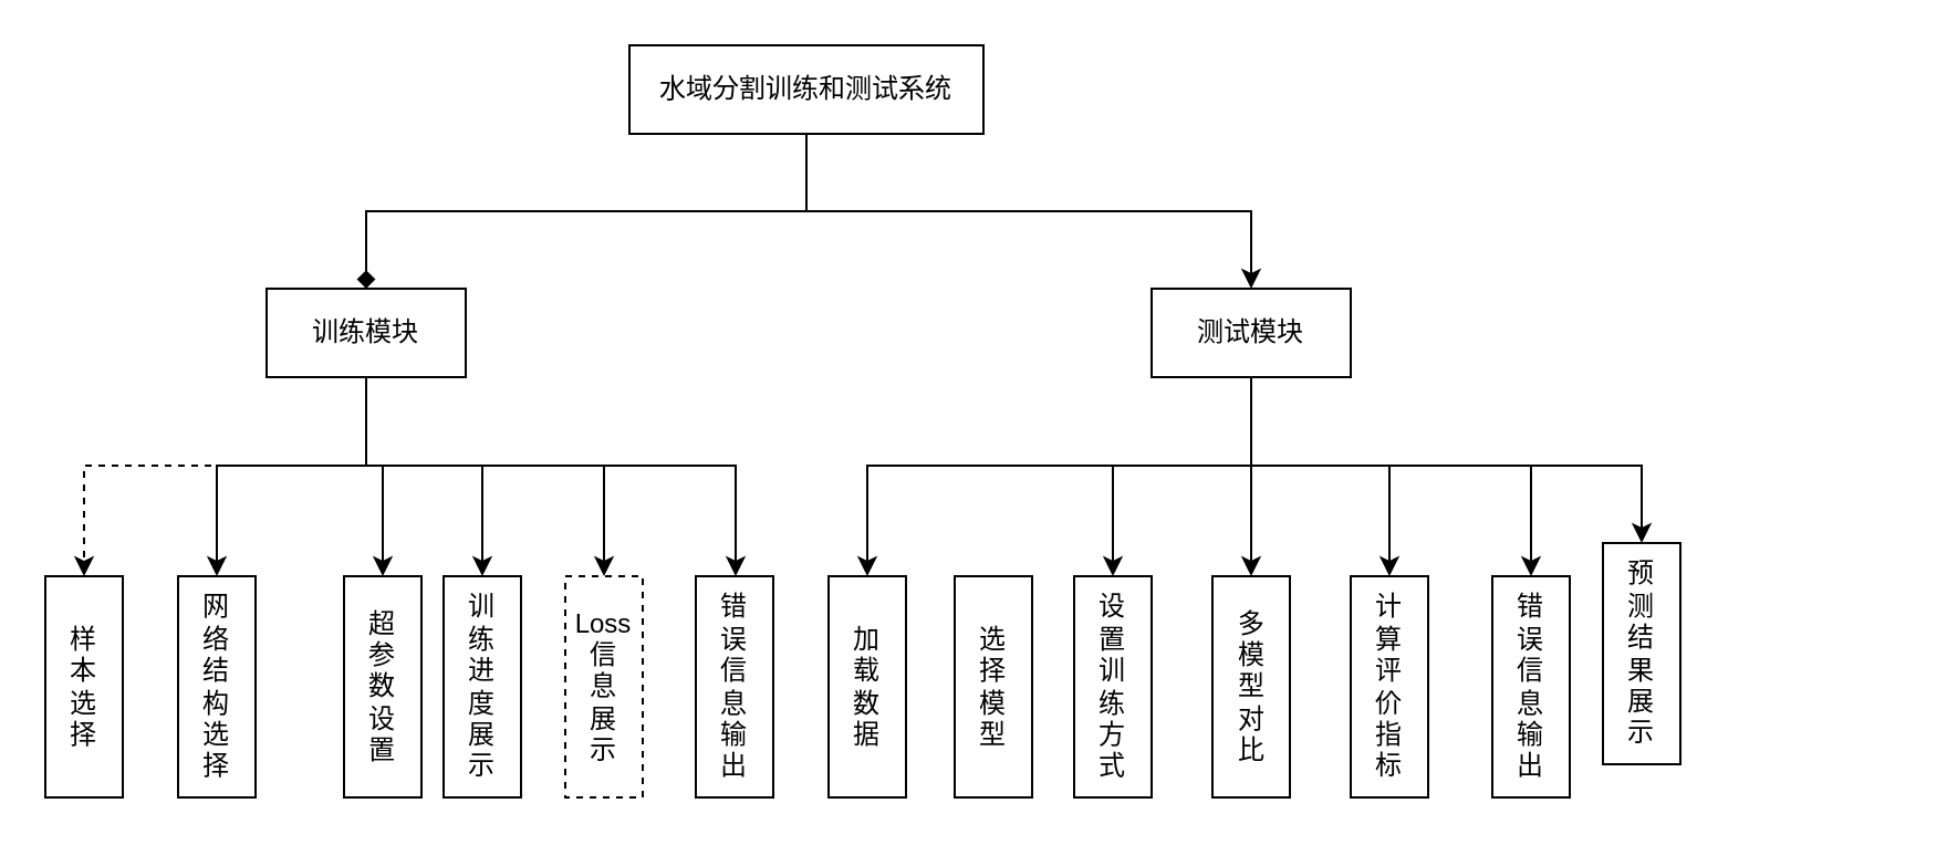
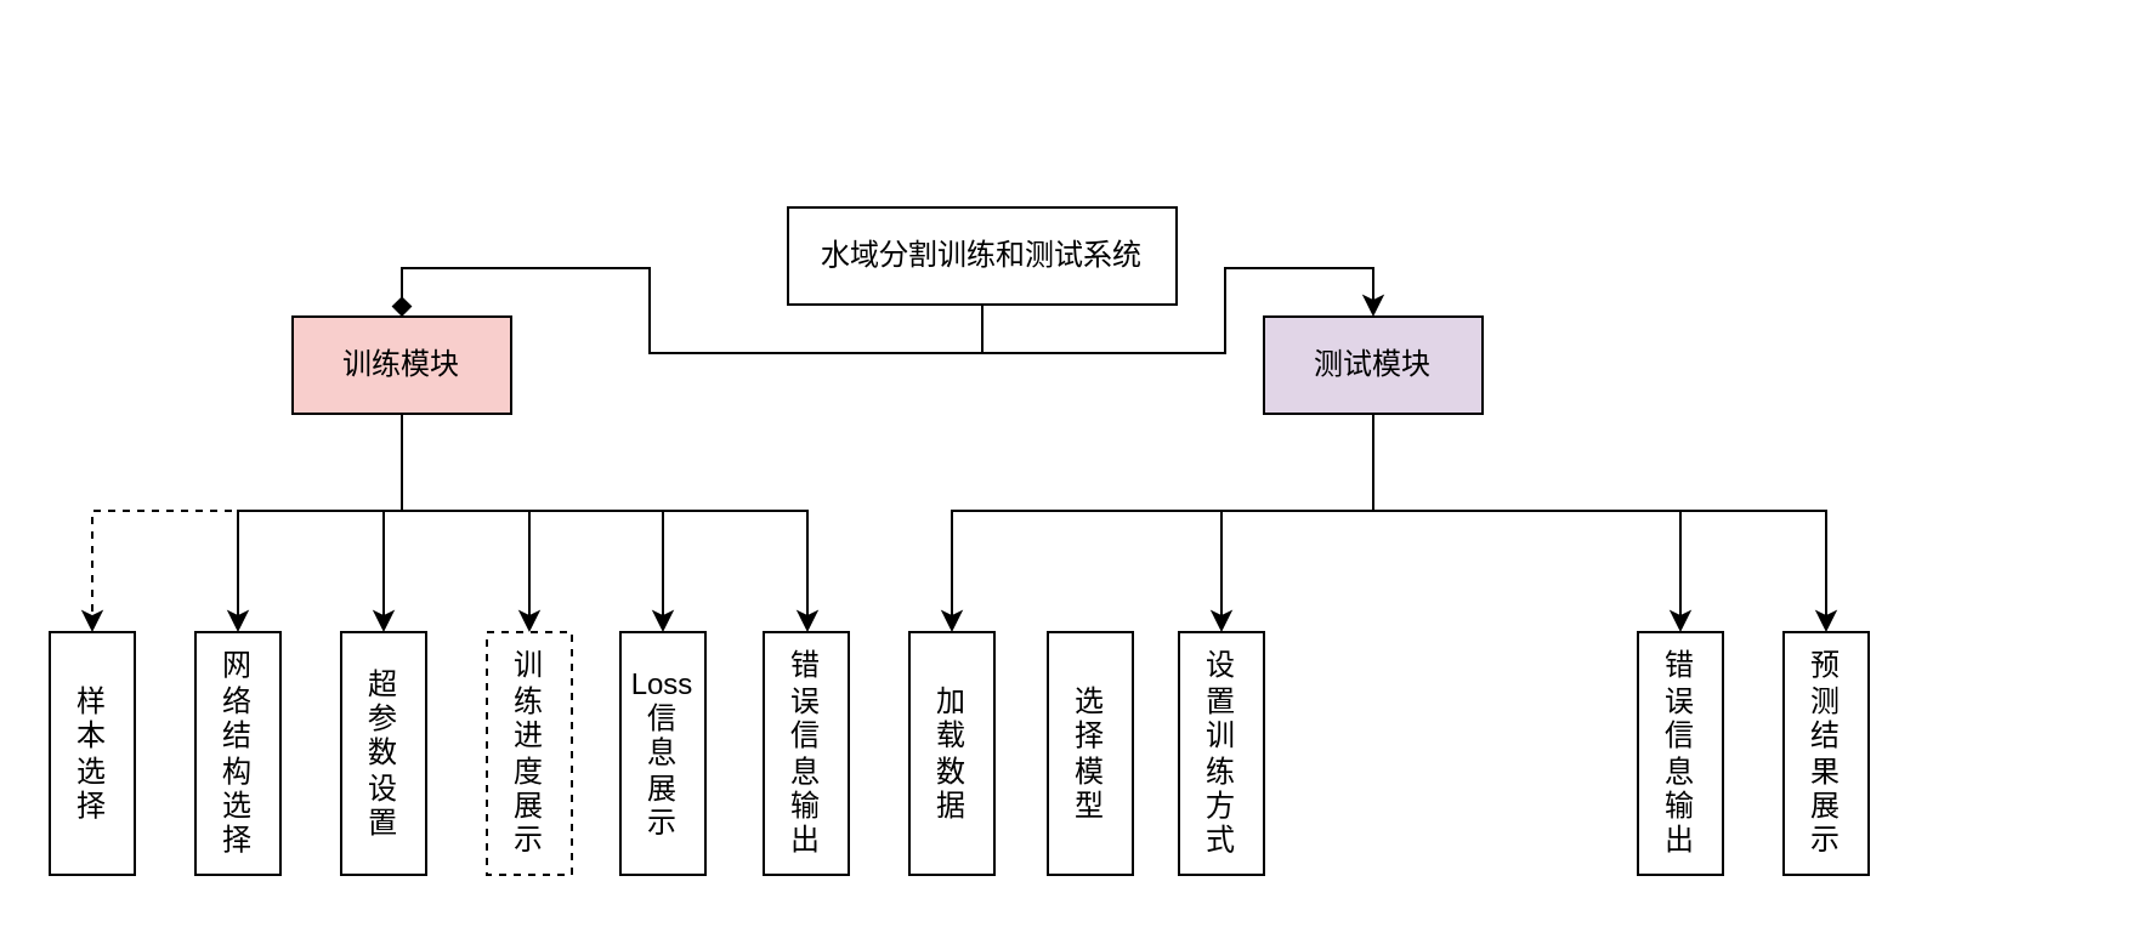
  <mxCell id="0" />
  <mxCell id="1" parent="0" />
  <mxCell id="2" style="edgeStyle=orthogonalEdgeStyle;rounded=0;orthogonalLoop=1;jettySize=auto;html=1;exitX=0.5;exitY=1;exitDx=0;exitDy=0;endArrow=diamond;" edge="1" parent="1" source="4" target="10"><mxGeometry relative="1" as="geometry" /></mxCell>
  <mxCell id="3" style="edgeStyle=orthogonalEdgeStyle;rounded=0;orthogonalLoop=1;jettySize=auto;html=1;exitX=0.5;exitY=1;exitDx=0;exitDy=0;entryX=0.5;entryY=0;entryDx=0;entryDy=0;" edge="1" parent="1" source="4" target="12"><mxGeometry relative="1" as="geometry" /></mxCell>
- <mxCell id="4" value="水域分割训练和测试系统" style="rounded=0;whiteSpace=wrap;html=1;" vertex="1" parent="1"><mxGeometry x="284" y="20" width="160" height="40" as="geometry" /></mxCell>
+ <mxCell id="4" value="水域分割训练和测试系统" style="rounded=0;whiteSpace=wrap;html=1;" vertex="1" parent="1"><mxGeometry x="324" y="85" width="160" height="40" as="geometry" /></mxCell>
  <mxCell id="5" value="" style="edgeStyle=orthogonalEdgeStyle;rounded=0;orthogonalLoop=1;jettySize=auto;html=1;dashed=1;" edge="1" parent="1" source="10" target="13"><mxGeometry relative="1" as="geometry"><Array as="points"><mxPoint x="212" y="210" /><mxPoint x="135" y="210" /></Array></mxGeometry></mxCell>
  <mxCell id="6" value="" style="edgeStyle=orthogonalEdgeStyle;rounded=0;orthogonalLoop=1;jettySize=auto;html=1;" edge="1" parent="1" source="10" target="14"><mxGeometry relative="1" as="geometry"><Array as="points"><mxPoint x="212" y="210" /><mxPoint x="185" y="210" /></Array></mxGeometry></mxCell>
  <mxCell id="7" value="" style="edgeStyle=orthogonalEdgeStyle;rounded=0;orthogonalLoop=1;jettySize=auto;html=1;" edge="1" parent="1" source="10" target="15"><mxGeometry relative="1" as="geometry"><Array as="points"><mxPoint x="212" y="210" /><mxPoint x="245" y="210" /></Array></mxGeometry></mxCell>
  <mxCell id="8" value="" style="edgeStyle=orthogonalEdgeStyle;rounded=0;orthogonalLoop=1;jettySize=auto;html=1;" edge="1" parent="1" source="10" target="16"><mxGeometry relative="1" as="geometry"><Array as="points"><mxPoint x="212" y="210" /><mxPoint x="305" y="210" /></Array></mxGeometry></mxCell>
  <mxCell id="9" value="" style="edgeStyle=orthogonalEdgeStyle;rounded=0;orthogonalLoop=1;jettySize=auto;html=1;" edge="1" parent="1" source="10" target="17"><mxGeometry relative="1" as="geometry"><Array as="points"><mxPoint x="212" y="210" /><mxPoint x="360" y="210" /></Array></mxGeometry></mxCell>
- <mxCell id="10" value="训练模块" style="rounded=0;whiteSpace=wrap;html=1;" vertex="1" parent="1"><mxGeometry x="120" y="130" width="90" height="40" as="geometry" /></mxCell>
+ <mxCell id="10" value="训练模块" style="rounded=0;whiteSpace=wrap;html=1;fillColor=#f8cecc;" vertex="1" parent="1"><mxGeometry x="120" y="130" width="90" height="40" as="geometry" /></mxCell>
  <mxCell id="11" value="" style="edgeStyle=orthogonalEdgeStyle;rounded=0;orthogonalLoop=1;jettySize=auto;html=1;" edge="1" parent="1" source="12" target="18"><mxGeometry relative="1" as="geometry"><Array as="points"><mxPoint x="611" y="210" /><mxPoint x="457" y="210" /></Array></mxGeometry></mxCell>
- <mxCell id="12" value="测试模块" style="rounded=0;whiteSpace=wrap;html=1;" vertex="1" parent="1"><mxGeometry x="520" y="130" width="90" height="40" as="geometry" /></mxCell>
+ <mxCell id="12" value="测试模块" style="rounded=0;whiteSpace=wrap;html=1;fillColor=#e1d5e7;" vertex="1" parent="1"><mxGeometry x="520" y="130" width="90" height="40" as="geometry" /></mxCell>
  <mxCell id="13" value="样&lt;br&gt;本&lt;br&gt;选&lt;br&gt;择" style="whiteSpace=wrap;html=1;rounded=0;" vertex="1" parent="1"><mxGeometry x="20" y="260" width="35" height="100" as="geometry" /></mxCell>
  <mxCell id="14" value="网&lt;br&gt;络&lt;br&gt;结&lt;br&gt;构&lt;br&gt;选&lt;br&gt;择" style="whiteSpace=wrap;html=1;rounded=0;" vertex="1" parent="1"><mxGeometry x="80" y="260" width="35" height="100" as="geometry" /></mxCell>
- <mxCell id="15" value="超&lt;br&gt;参&lt;br&gt;数&lt;br&gt;设&lt;br&gt;置" style="whiteSpace=wrap;html=1;rounded=0;" vertex="1" parent="1"><mxGeometry x="155" y="260" width="35" height="100" as="geometry" /></mxCell>
- <mxCell id="16" value="训&lt;br&gt;练&lt;br&gt;进&lt;br&gt;度&lt;br&gt;展&lt;br&gt;示" style="whiteSpace=wrap;html=1;rounded=0;" vertex="1" parent="1"><mxGeometry x="200" y="260" width="35" height="100" as="geometry" /></mxCell>
- <mxCell id="17" value="Loss信&lt;br&gt;息&lt;br&gt;展&lt;br&gt;示" style="whiteSpace=wrap;html=1;rounded=0;dashed=1;" vertex="1" parent="1"><mxGeometry x="255" y="260" width="35" height="100" as="geometry" /></mxCell>
+ <mxCell id="15" value="超&lt;br&gt;参&lt;br&gt;数&lt;br&gt;设&lt;br&gt;置" style="whiteSpace=wrap;html=1;rounded=0;" vertex="1" parent="1"><mxGeometry x="140" y="260" width="35" height="100" as="geometry" /></mxCell>
+ <mxCell id="16" value="训&lt;br&gt;练&lt;br&gt;进&lt;br&gt;度&lt;br&gt;展&lt;br&gt;示" style="whiteSpace=wrap;html=1;rounded=0;dashed=1;" vertex="1" parent="1"><mxGeometry x="200" y="260" width="35" height="100" as="geometry" /></mxCell>
+ <mxCell id="17" value="Loss信&lt;br&gt;息&lt;br&gt;展&lt;br&gt;示" style="whiteSpace=wrap;html=1;rounded=0;" vertex="1" parent="1"><mxGeometry x="255" y="260" width="35" height="100" as="geometry" /></mxCell>
  <mxCell id="18" value="加&lt;br&gt;载&lt;br&gt;数&lt;br&gt;据" style="whiteSpace=wrap;html=1;rounded=0;" vertex="1" parent="1"><mxGeometry x="374" y="260" width="35" height="100" as="geometry" /></mxCell>
  <mxCell id="19" value="选&lt;br&gt;择&lt;br&gt;模&lt;br&gt;型" style="whiteSpace=wrap;html=1;rounded=0;" vertex="1" parent="1"><mxGeometry x="431" y="260" width="35" height="100" as="geometry" /></mxCell>
  <mxCell id="20" value="" style="edgeStyle=orthogonalEdgeStyle;rounded=0;orthogonalLoop=1;jettySize=auto;html=1;exitX=0.5;exitY=1;exitDx=0;exitDy=0;" edge="1" parent="1" target="21" source="12"><mxGeometry relative="1" as="geometry"><mxPoint x="534" y="180" as="sourcePoint" /><Array as="points"><mxPoint x="611" y="210" /><mxPoint x="588" y="210" /></Array></mxGeometry></mxCell>
  <mxCell id="21" value="设&lt;br&gt;置&lt;br&gt;训&lt;br&gt;练&lt;br&gt;方&lt;br&gt;式" style="whiteSpace=wrap;html=1;rounded=0;" vertex="1" parent="1"><mxGeometry x="485" y="260" width="35" height="100" as="geometry" /></mxCell>
- <mxCell id="22" value="" style="edgeStyle=orthogonalEdgeStyle;rounded=0;orthogonalLoop=1;jettySize=auto;html=1;exitX=0.5;exitY=1;exitDx=0;exitDy=0;" edge="1" parent="1" target="23" source="12"><mxGeometry relative="1" as="geometry"><mxPoint x="469" y="190" as="sourcePoint" /><Array as="points"><mxPoint x="611" y="210" /><mxPoint x="728" y="210" /></Array></mxGeometry></mxCell>
- <mxCell id="23" value="计&lt;br&gt;算&lt;br&gt;评&lt;br&gt;价&lt;br&gt;指&lt;br&gt;标" style="whiteSpace=wrap;html=1;rounded=0;" vertex="1" parent="1"><mxGeometry x="610" y="260" width="35" height="100" as="geometry" /></mxCell>
- <mxCell id="24" value="" style="edgeStyle=orthogonalEdgeStyle;rounded=0;orthogonalLoop=1;jettySize=auto;html=1;exitX=0.5;exitY=1;exitDx=0;exitDy=0;" edge="1" parent="1" target="25" source="12"><mxGeometry relative="1" as="geometry"><mxPoint x="479" y="200" as="sourcePoint" /><Array as="points"><mxPoint x="611" y="210" /><mxPoint x="658" y="210" /></Array></mxGeometry></mxCell>
- <mxCell id="25" value="多&lt;br&gt;模&lt;br&gt;型&lt;br&gt;对&lt;br&gt;比" style="whiteSpace=wrap;html=1;rounded=0;" vertex="1" parent="1"><mxGeometry x="547.5" y="260" width="35" height="100" as="geometry" /></mxCell>
  <mxCell id="26" value="" style="edgeStyle=orthogonalEdgeStyle;rounded=0;orthogonalLoop=1;jettySize=auto;html=1;exitX=0.5;exitY=1;exitDx=0;exitDy=0;" edge="1" parent="1" target="27" source="12"><mxGeometry relative="1" as="geometry"><mxPoint x="489" y="210" as="sourcePoint" /><Array as="points"><mxPoint x="611" y="210" /><mxPoint x="788" y="210" /></Array></mxGeometry></mxCell>
  <mxCell id="27" value="错&lt;br&gt;误&lt;br&gt;信&lt;br&gt;息&lt;br&gt;输&lt;br&gt;出" style="whiteSpace=wrap;html=1;rounded=0;" vertex="1" parent="1"><mxGeometry x="674" y="260" width="35" height="100" as="geometry" /></mxCell>
  <mxCell id="28" value="" style="edgeStyle=orthogonalEdgeStyle;rounded=0;orthogonalLoop=1;jettySize=auto;html=1;exitX=0.5;exitY=1;exitDx=0;exitDy=0;" edge="1" parent="1" target="29" source="12"><mxGeometry relative="1" as="geometry"><mxPoint x="499" y="220" as="sourcePoint" /><Array as="points"><mxPoint x="611" y="210" /><mxPoint x="858" y="210" /></Array></mxGeometry></mxCell>
- <mxCell id="29" value="预&lt;br&gt;测&lt;br&gt;结&lt;br&gt;果&lt;br&gt;展&lt;br&gt;示" style="whiteSpace=wrap;html=1;rounded=0;" vertex="1" parent="1"><mxGeometry x="724" y="245" width="35" height="100" as="geometry" /></mxCell>
+ <mxCell id="29" value="预&lt;br&gt;测&lt;br&gt;结&lt;br&gt;果&lt;br&gt;展&lt;br&gt;示" style="whiteSpace=wrap;html=1;rounded=0;" vertex="1" parent="1"><mxGeometry x="734" y="260" width="35" height="100" as="geometry" /></mxCell>
  <mxCell id="30" value="" style="edgeStyle=orthogonalEdgeStyle;rounded=0;orthogonalLoop=1;jettySize=auto;html=1;exitX=0.5;exitY=1;exitDx=0;exitDy=0;" edge="1" parent="1" target="31" source="10"><mxGeometry relative="1" as="geometry"><mxPoint x="224" y="170" as="sourcePoint" /><Array as="points"><mxPoint x="165" y="210" /><mxPoint x="332" y="210" /></Array></mxGeometry></mxCell>
  <mxCell id="31" value="错&lt;br&gt;误&lt;br&gt;信&lt;br&gt;息&lt;br&gt;输&lt;br&gt;出" style="whiteSpace=wrap;html=1;rounded=0;" vertex="1" parent="1"><mxGeometry x="314" y="260" width="35" height="100" as="geometry" /></mxCell>
